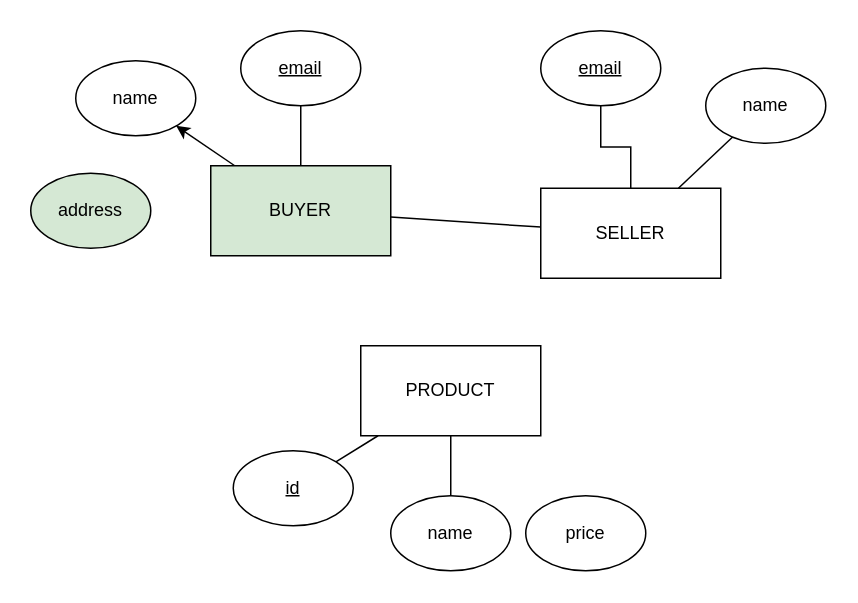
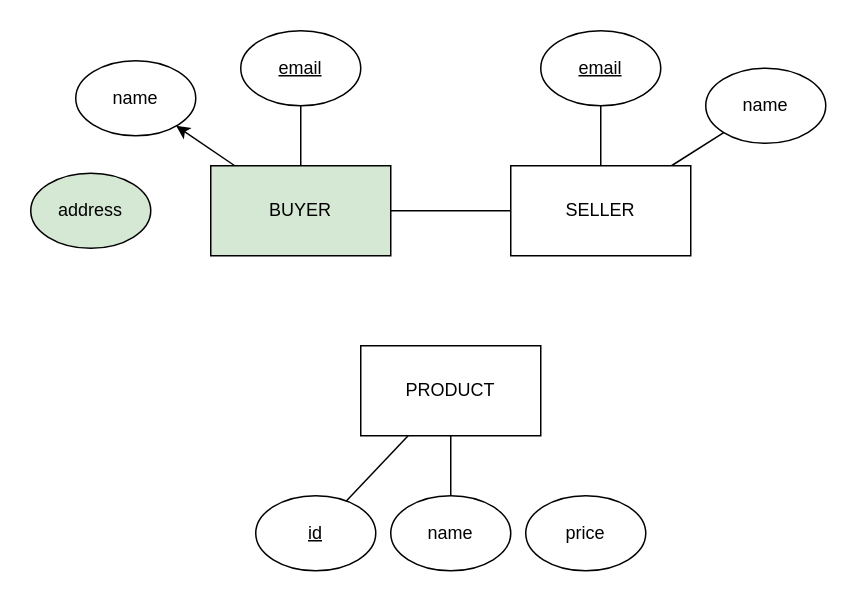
  <mxCell id="0" />
  <mxCell id="1" parent="0" />
  <mxCell id="2" style="edgeStyle=orthogonalEdgeStyle;rounded=0;orthogonalLoop=1;jettySize=auto;html=1;endArrow=none;startFill=0;" edge="1" parent="1" source="5" target="12"><mxGeometry relative="1" as="geometry" /></mxCell>
  <mxCell id="3" style="rounded=0;orthogonalLoop=1;jettySize=auto;html=1;endArrow=none;startFill=0;" edge="1" parent="1" source="5" target="8"><mxGeometry relative="1" as="geometry" /></mxCell>
  <mxCell id="4" style="rounded=0;orthogonalLoop=1;jettySize=auto;html=1;" edge="1" parent="1" source="5" target="14"><mxGeometry relative="1" as="geometry" /></mxCell>
  <mxCell id="5" value="BUYER" style="rounded=0;whiteSpace=wrap;html=1;fillColor=#d5e8d4;" vertex="1" parent="1"><mxGeometry x="140" y="110" width="120" height="60" as="geometry" /></mxCell>
  <mxCell id="6" style="edgeStyle=orthogonalEdgeStyle;rounded=0;orthogonalLoop=1;jettySize=auto;html=1;endArrow=none;startFill=0;" edge="1" parent="1" source="8" target="11"><mxGeometry relative="1" as="geometry" /></mxCell>
  <mxCell id="7" style="rounded=0;orthogonalLoop=1;jettySize=auto;html=1;endArrow=none;startFill=0;" edge="1" parent="1" source="8" target="16"><mxGeometry relative="1" as="geometry" /></mxCell>
- <mxCell id="8" value="SELLER" style="rounded=0;whiteSpace=wrap;html=1;" vertex="1" parent="1"><mxGeometry x="360" y="125" width="120" height="60" as="geometry" /></mxCell>
+ <mxCell id="8" value="SELLER" style="rounded=0;whiteSpace=wrap;html=1;" vertex="1" parent="1"><mxGeometry x="340" y="110" width="120" height="60" as="geometry" /></mxCell>
  <mxCell id="9" style="rounded=0;orthogonalLoop=1;jettySize=auto;html=1;endArrow=none;startFill=0;" edge="1" parent="1" source="10" target="13"><mxGeometry relative="1" as="geometry"><mxPoint x="210" y="290" as="sourcePoint" /></mxGeometry></mxCell>
  <mxCell id="10" value="PRODUCT" style="rounded=0;whiteSpace=wrap;html=1;" vertex="1" parent="1"><mxGeometry x="240" y="230" width="120" height="60" as="geometry" /></mxCell>
  <mxCell id="11" value="&lt;u&gt;email&lt;/u&gt;" style="ellipse;whiteSpace=wrap;html=1;" vertex="1" parent="1"><mxGeometry x="360" y="20" width="80" height="50" as="geometry" /></mxCell>
  <mxCell id="12" value="&lt;u&gt;email&lt;/u&gt;" style="ellipse;whiteSpace=wrap;html=1;" vertex="1" parent="1"><mxGeometry x="160" y="20" width="80" height="50" as="geometry" /></mxCell>
- <mxCell id="13" value="id" style="ellipse;whiteSpace=wrap;html=1;fontStyle=4" vertex="1" parent="1"><mxGeometry x="155" y="300" width="80" height="50" as="geometry" /></mxCell>
+ <mxCell id="13" value="id" style="ellipse;whiteSpace=wrap;html=1;fontStyle=4" vertex="1" parent="1"><mxGeometry x="170" y="330" width="80" height="50" as="geometry" /></mxCell>
  <mxCell id="14" value="name" style="ellipse;whiteSpace=wrap;html=1;fontStyle=0" vertex="1" parent="1"><mxGeometry x="50" y="40" width="80" height="50" as="geometry" /></mxCell>
  <mxCell id="15" value="address" style="ellipse;whiteSpace=wrap;html=1;fontStyle=0;fillColor=#d5e8d4;" vertex="1" parent="1"><mxGeometry x="20" y="115" width="80" height="50" as="geometry" /></mxCell>
  <mxCell id="16" value="name" style="ellipse;whiteSpace=wrap;html=1;fontStyle=0" vertex="1" parent="1"><mxGeometry x="470" y="45" width="80" height="50" as="geometry" /></mxCell>
  <mxCell id="17" style="rounded=0;orthogonalLoop=1;jettySize=auto;html=1;endArrow=none;startFill=0;" edge="1" parent="1" source="18" target="10"><mxGeometry relative="1" as="geometry" /></mxCell>
  <mxCell id="18" value="name" style="ellipse;whiteSpace=wrap;html=1;fontStyle=0" vertex="1" parent="1"><mxGeometry x="260" y="330" width="80" height="50" as="geometry" /></mxCell>
  <mxCell id="19" value="price" style="ellipse;whiteSpace=wrap;html=1;fontStyle=0" vertex="1" parent="1"><mxGeometry x="350" y="330" width="80" height="50" as="geometry" /></mxCell>
